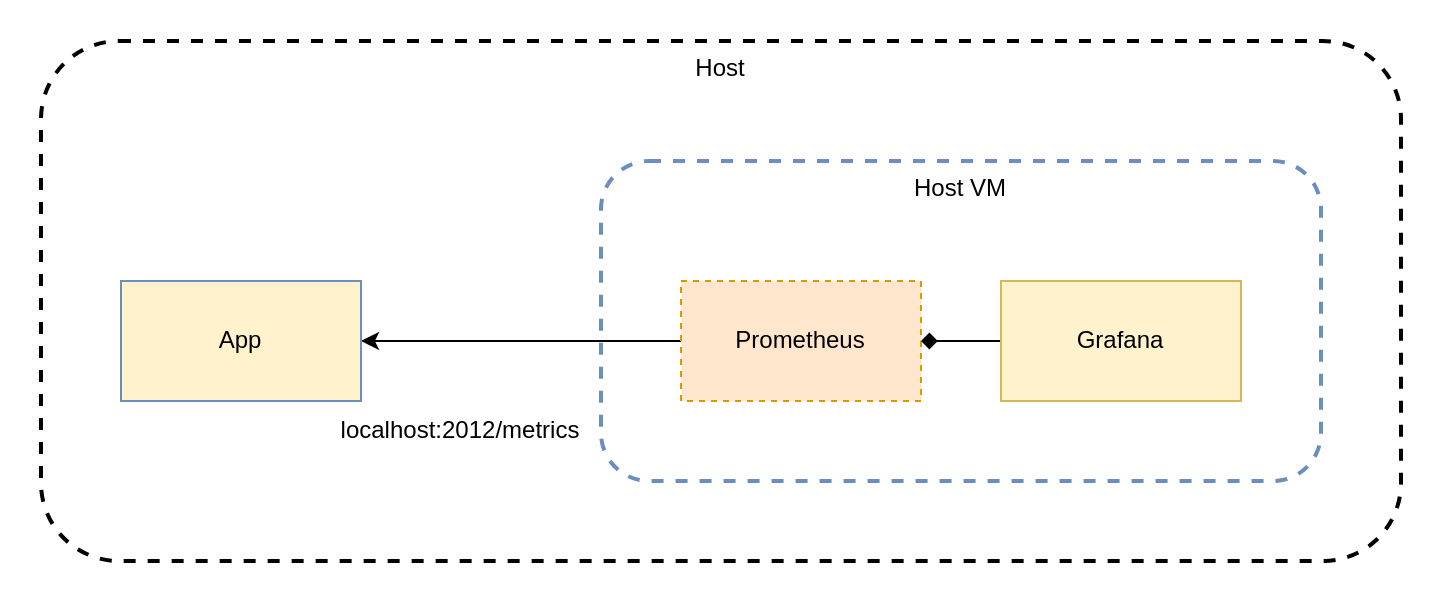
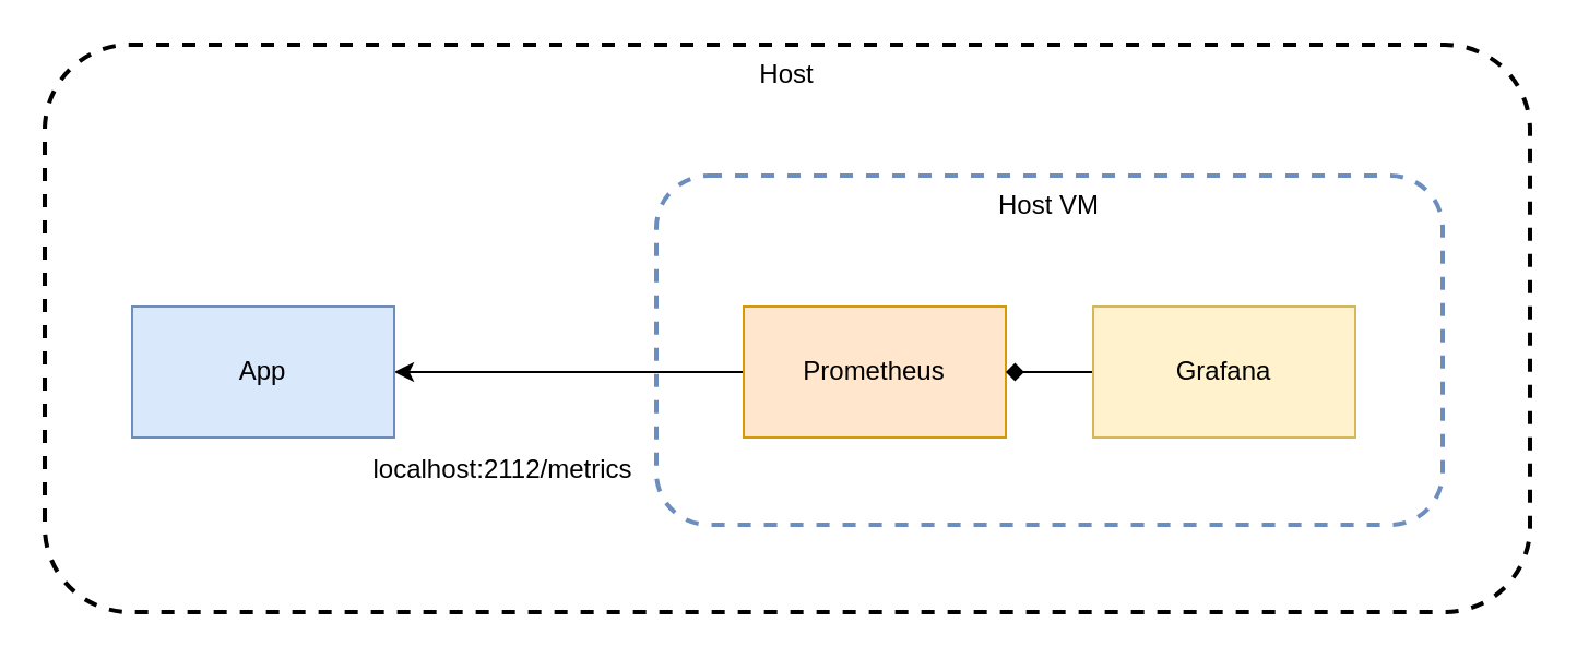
  <mxCell id="0" />
  <mxCell id="1" parent="0" />
  <mxCell id="2" value="Host" style="rounded=1;whiteSpace=wrap;html=1;verticalAlign=top;fillColor=none;dashed=1;strokeWidth=2;" parent="1" vertex="1"><mxGeometry x="20" y="20" width="680" height="260" as="geometry" /></mxCell>
  <mxCell id="3" value="Host VM" style="rounded=1;whiteSpace=wrap;html=1;verticalAlign=top;fillColor=none;dashed=1;strokeColor=#6c8ebf;strokeWidth=2;" parent="1" vertex="1"><mxGeometry x="300" y="80" width="360" height="160" as="geometry" /></mxCell>
  <mxCell id="4" style="edgeStyle=orthogonalEdgeStyle;rounded=0;orthogonalLoop=1;jettySize=auto;html=1;exitX=0;exitY=0.5;exitDx=0;exitDy=0;entryX=1;entryY=0.5;entryDx=0;entryDy=0;" parent="1" source="5" target="8" edge="1"><mxGeometry relative="1" as="geometry" /></mxCell>
- <mxCell id="5" value="Prometheus" style="rounded=0;whiteSpace=wrap;html=1;fillColor=#ffe6cc;strokeColor=#d79b00;dashed=1;" parent="1" vertex="1"><mxGeometry x="340" y="140" width="120" height="60" as="geometry" /></mxCell>
+ <mxCell id="5" value="Prometheus" style="rounded=0;whiteSpace=wrap;html=1;fillColor=#ffe6cc;strokeColor=#d79b00;" parent="1" vertex="1"><mxGeometry x="340" y="140" width="120" height="60" as="geometry" /></mxCell>
  <mxCell id="6" style="edgeStyle=orthogonalEdgeStyle;rounded=0;orthogonalLoop=1;jettySize=auto;html=1;exitX=0;exitY=0.5;exitDx=0;exitDy=0;entryX=1;entryY=0.5;entryDx=0;entryDy=0;endArrow=diamond;" parent="1" source="7" target="5" edge="1"><mxGeometry relative="1" as="geometry" /></mxCell>
  <mxCell id="7" value="Grafana" style="rounded=0;whiteSpace=wrap;html=1;fillColor=#fff2cc;strokeColor=#d6b656;" parent="1" vertex="1"><mxGeometry x="500" y="140" width="120" height="60" as="geometry" /></mxCell>
- <mxCell id="8" value="App" style="rounded=0;whiteSpace=wrap;html=1;fillColor=#fff2cc;strokeColor=#6c8ebf;" parent="1" vertex="1"><mxGeometry x="60" y="140" width="120" height="60" as="geometry" /></mxCell>
- <mxCell id="9" value="localhost:2012/metrics" style="text;html=1;strokeColor=none;fillColor=none;align=center;verticalAlign=middle;whiteSpace=wrap;rounded=0;" parent="1" vertex="1"><mxGeometry x="160" y="200" width="140" height="30" as="geometry" /></mxCell>
+ <mxCell id="8" value="App" style="rounded=0;whiteSpace=wrap;html=1;fillColor=#dae8fc;strokeColor=#6c8ebf;" parent="1" vertex="1"><mxGeometry x="60" y="140" width="120" height="60" as="geometry" /></mxCell>
+ <mxCell id="9" value="localhost:2112/metrics" style="text;html=1;strokeColor=none;fillColor=none;align=center;verticalAlign=middle;whiteSpace=wrap;rounded=0;" parent="1" vertex="1"><mxGeometry x="160" y="200" width="140" height="30" as="geometry" /></mxCell>
